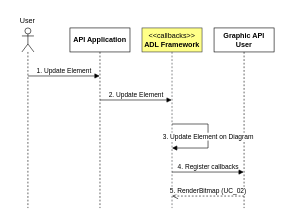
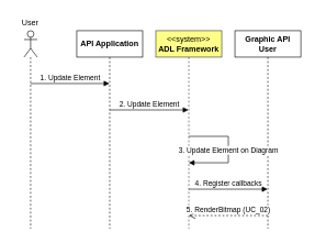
  <mxCell id="0" />
  <mxCell id="1" parent="0" />
  <mxCell id="2" value="" style="shape=umlLifeline;perimeter=lifelinePerimeter;whiteSpace=wrap;html=1;container=1;dropTarget=0;collapsible=0;recursiveResize=0;outlineConnect=0;portConstraint=eastwest;newEdgeStyle={&quot;curved&quot;:0,&quot;rounded&quot;:0};participant=umlActor;" parent="1" vertex="1"><mxGeometry x="36" y="46" width="20" height="300" as="geometry" /></mxCell>
  <mxCell id="3" value="API Application" style="shape=umlLifeline;perimeter=lifelinePerimeter;whiteSpace=wrap;html=1;container=1;dropTarget=0;collapsible=0;recursiveResize=0;outlineConnect=0;portConstraint=eastwest;newEdgeStyle={&quot;curved&quot;:0,&quot;rounded&quot;:0};fontStyle=1" parent="1" vertex="1"><mxGeometry x="116" y="46" width="100" height="300" as="geometry" /></mxCell>
- <mxCell id="4" value="&amp;lt;&amp;lt;callbacks&amp;gt;&amp;gt;&lt;br&gt;&lt;b&gt;ADL Framework&lt;/b&gt;" style="shape=umlLifeline;perimeter=lifelinePerimeter;whiteSpace=wrap;html=1;container=1;dropTarget=0;collapsible=0;recursiveResize=0;outlineConnect=0;portConstraint=eastwest;newEdgeStyle={&quot;curved&quot;:0,&quot;rounded&quot;:0};fillColor=#ffff88;strokeColor=#36393d;" parent="1" vertex="1"><mxGeometry x="236" y="46" width="100" height="300" as="geometry" /></mxCell>
+ <mxCell id="4" value="&amp;lt;&amp;lt;system&amp;gt;&amp;gt;&lt;br&gt;&lt;b&gt;ADL Framework&lt;/b&gt;" style="shape=umlLifeline;perimeter=lifelinePerimeter;whiteSpace=wrap;html=1;container=1;dropTarget=0;collapsible=0;recursiveResize=0;outlineConnect=0;portConstraint=eastwest;newEdgeStyle={&quot;curved&quot;:0,&quot;rounded&quot;:0};fillColor=#ffff88;strokeColor=#36393d;" parent="1" vertex="1"><mxGeometry x="236" y="46" width="100" height="300" as="geometry" /></mxCell>
  <mxCell id="5" value="&lt;b&gt;Graphic API User&lt;/b&gt;" style="shape=umlLifeline;perimeter=lifelinePerimeter;whiteSpace=wrap;html=1;container=1;dropTarget=0;collapsible=0;recursiveResize=0;outlineConnect=0;portConstraint=eastwest;newEdgeStyle={&quot;curved&quot;:0,&quot;rounded&quot;:0};" parent="1" vertex="1"><mxGeometry x="356" y="46" width="100" height="300" as="geometry" /></mxCell>
  <mxCell id="6" value="User" style="text;html=1;align=center;verticalAlign=middle;resizable=0;points=[];autosize=1;strokeColor=none;fillColor=none;" parent="1" vertex="1"><mxGeometry x="20" y="20" width="50" height="30" as="geometry" /></mxCell>
  <mxCell id="7" value="1. Update Element" style="html=1;verticalAlign=bottom;endArrow=block;curved=0;rounded=0;" parent="1" target="3" edge="1"><mxGeometry width="80" relative="1" as="geometry"><mxPoint x="46" y="126" as="sourcePoint" /><mxPoint x="126" y="126" as="targetPoint" /></mxGeometry></mxCell>
  <mxCell id="8" value="2. Update Element" style="html=1;verticalAlign=bottom;endArrow=block;curved=0;rounded=0;" parent="1" target="4" edge="1"><mxGeometry x="0.004" width="80" relative="1" as="geometry"><mxPoint x="166" y="166" as="sourcePoint" /><mxPoint x="246" y="166" as="targetPoint" /><mxPoint as="offset" /></mxGeometry></mxCell>
  <mxCell id="9" value="3. Update Element on Diagram" style="html=1;verticalAlign=bottom;endArrow=block;rounded=0;edgeStyle=elbowEdgeStyle;" parent="1" edge="1"><mxGeometry x="0.125" width="80" relative="1" as="geometry"><mxPoint x="286" y="206" as="sourcePoint" /><mxPoint x="286" y="246" as="targetPoint" /><Array as="points"><mxPoint x="346" y="226" /></Array><mxPoint as="offset" /></mxGeometry></mxCell>
  <mxCell id="10" value="4. Register callbacks" style="html=1;verticalAlign=bottom;endArrow=block;curved=0;rounded=0;" parent="1" target="5" edge="1"><mxGeometry width="80" relative="1" as="geometry"><mxPoint x="286" y="286" as="sourcePoint" /><mxPoint x="366" y="286" as="targetPoint" /></mxGeometry></mxCell>
  <mxCell id="11" value="5. RenderBitmap (UC_02)" style="html=1;verticalAlign=bottom;endArrow=open;dashed=1;endSize=8;curved=0;rounded=0;" parent="1" edge="1"><mxGeometry relative="1" as="geometry"><mxPoint x="406" y="326" as="sourcePoint" /><mxPoint x="286" y="326" as="targetPoint" /></mxGeometry></mxCell>
